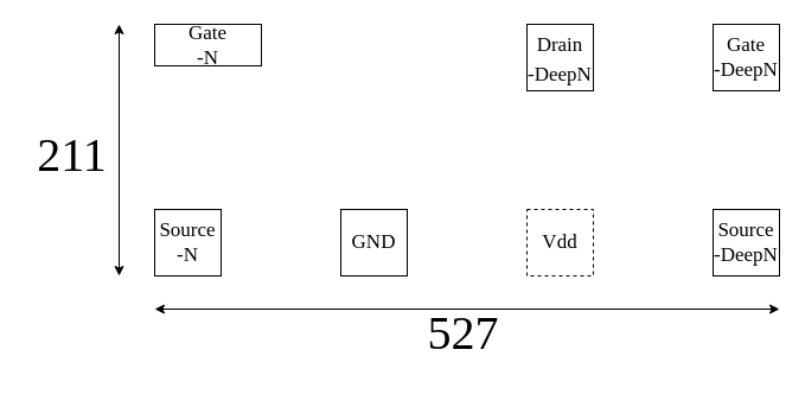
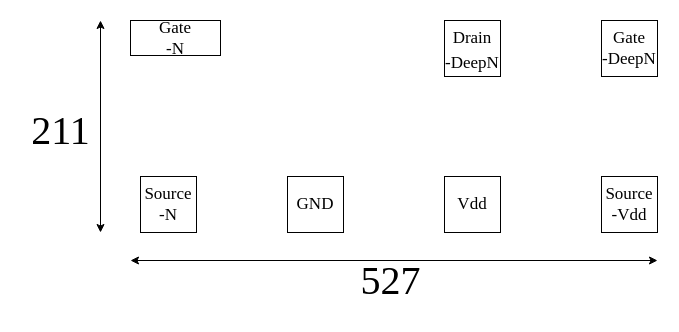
  <mxCell id="0" />
  <mxCell id="1" parent="0" />
  <mxCell id="2" value="Gate&lt;br style=&quot;font-size: 17px;&quot;&gt;-N" style="rounded=0;whiteSpace=wrap;html=1;fontFamily=Times New Roman;fontSize=17;" parent="1" vertex="1"><mxGeometry x="130" y="20" width="90" height="35" as="geometry" /></mxCell>
  <mxCell id="3" value="&lt;sub style=&quot;font-size: 17px;&quot;&gt;Drain&lt;br&gt;-DeepN&lt;br style=&quot;font-size: 17px;&quot;&gt;&lt;/sub&gt;" style="rounded=0;whiteSpace=wrap;html=1;fontFamily=Times New Roman;fontSize=17;" parent="1" vertex="1"><mxGeometry x="444" y="20" width="56" height="56" as="geometry" /></mxCell>
  <mxCell id="4" value="Gate&lt;br&gt;-DeepN" style="rounded=0;whiteSpace=wrap;html=1;fontFamily=Times New Roman;fontSize=17;" parent="1" vertex="1"><mxGeometry x="601" y="20" width="56" height="56" as="geometry" /></mxCell>
- <mxCell id="5" value="Source&lt;br&gt;-N" style="rounded=0;whiteSpace=wrap;html=1;fontFamily=Times New Roman;fontSize=17;" parent="1" vertex="1"><mxGeometry x="130" y="176" width="56" height="56" as="geometry" /></mxCell>
+ <mxCell id="5" value="Source&lt;br&gt;-N" style="rounded=0;whiteSpace=wrap;html=1;fontFamily=Times New Roman;fontSize=17;" parent="1" vertex="1"><mxGeometry x="140" y="176" width="56" height="56" as="geometry" /></mxCell>
  <mxCell id="6" value="GND" style="rounded=0;whiteSpace=wrap;html=1;fontFamily=Times New Roman;fontSize=17;" parent="1" vertex="1"><mxGeometry x="287" y="176" width="56" height="56" as="geometry" /></mxCell>
- <mxCell id="7" value="Vdd" style="rounded=0;whiteSpace=wrap;html=1;fontFamily=Times New Roman;fontSize=17;dashed=1;" parent="1" vertex="1"><mxGeometry x="444" y="176" width="56" height="56" as="geometry" /></mxCell>
- <mxCell id="8" value="Source&lt;br&gt;-DeepN" style="rounded=0;whiteSpace=wrap;html=1;fontFamily=Times New Roman;fontSize=17;" parent="1" vertex="1"><mxGeometry x="601" y="176" width="56" height="56" as="geometry" /></mxCell>
+ <mxCell id="7" value="Vdd" style="rounded=0;whiteSpace=wrap;html=1;fontFamily=Times New Roman;fontSize=17;" parent="1" vertex="1"><mxGeometry x="444" y="176" width="56" height="56" as="geometry" /></mxCell>
+ <mxCell id="8" value="Source&lt;br&gt;-Vdd" style="rounded=0;whiteSpace=wrap;html=1;fontFamily=Times New Roman;fontSize=17;" parent="1" vertex="1"><mxGeometry x="601" y="176" width="56" height="56" as="geometry" /></mxCell>
  <mxCell id="9" value="" style="endArrow=classic;startArrow=classic;html=1;rounded=0;fontFamily=Times New Roman;fontSize=40;fontColor=default;" parent="1" edge="1"><mxGeometry width="50" height="50" relative="1" as="geometry"><mxPoint x="130" y="260" as="sourcePoint" /><mxPoint x="657" y="260" as="targetPoint" /></mxGeometry></mxCell>
  <mxCell id="10" value="527" style="text;html=1;align=center;verticalAlign=middle;resizable=0;points=[];autosize=1;strokeColor=none;fillColor=none;fontSize=40;fontFamily=Times New Roman;fontColor=default;" parent="1" vertex="1"><mxGeometry x="350" y="250" width="80" height="60" as="geometry" /></mxCell>
  <mxCell id="11" value="" style="endArrow=classic;startArrow=classic;html=1;rounded=0;fontFamily=Times New Roman;fontSize=40;fontColor=default;" parent="1" edge="1"><mxGeometry width="50" height="50" relative="1" as="geometry"><mxPoint x="100" y="232" as="sourcePoint" /><mxPoint x="100" y="20" as="targetPoint" /></mxGeometry></mxCell>
  <mxCell id="12" value="211" style="text;html=1;align=center;verticalAlign=middle;resizable=0;points=[];autosize=1;strokeColor=none;fillColor=none;fontSize=40;fontFamily=Times New Roman;fontColor=default;" parent="1" vertex="1"><mxGeometry x="20" y="100" width="80" height="60" as="geometry" /></mxCell>
